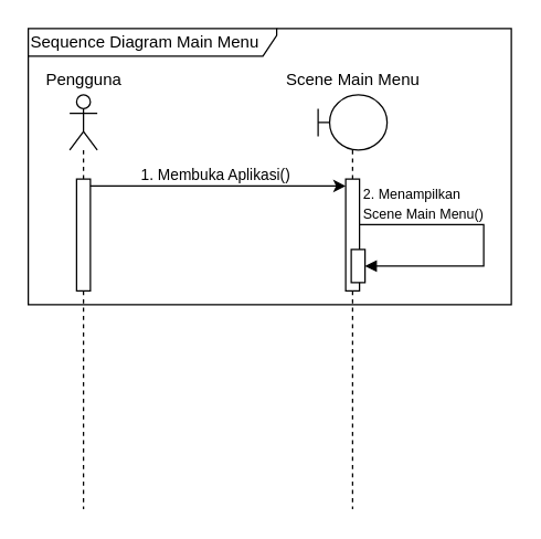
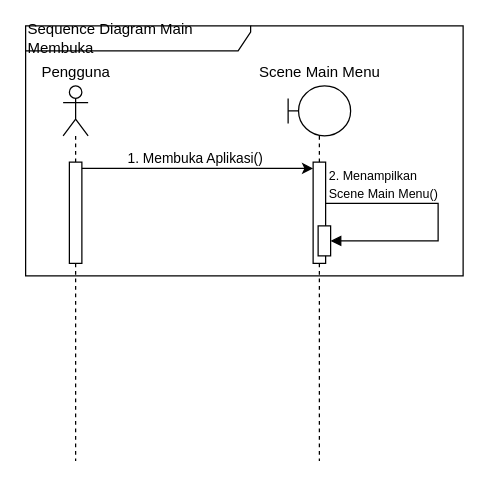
  <mxCell id="0" />
  <mxCell id="1" parent="0" />
  <mxCell id="2" value="&lt;div&gt;&lt;/div&gt;" style="shape=umlLifeline;perimeter=lifelinePerimeter;whiteSpace=wrap;html=1;container=1;dropTarget=0;collapsible=0;recursiveResize=0;outlineConnect=0;portConstraint=eastwest;newEdgeStyle={&quot;curved&quot;:0,&quot;rounded&quot;:0};participant=umlActor;size=40;" parent="1" vertex="1"><mxGeometry x="50" y="68" width="20" height="300" as="geometry" /></mxCell>
  <mxCell id="3" value="" style="html=1;points=[[0,0,0,0,5],[0,1,0,0,-5],[1,0,0,0,5],[1,1,0,0,-5]];perimeter=orthogonalPerimeter;outlineConnect=0;targetShapes=umlLifeline;portConstraint=eastwest;newEdgeStyle={&quot;curved&quot;:0,&quot;rounded&quot;:0};" parent="2" vertex="1"><mxGeometry x="5" y="61" width="10" height="81" as="geometry" /></mxCell>
  <mxCell id="4" value="&lt;div&gt;Pengguna&lt;/div&gt;" style="text;html=1;align=center;verticalAlign=middle;resizable=0;points=[];autosize=1;strokeColor=none;fillColor=none;" parent="1" vertex="1"><mxGeometry x="20" y="42" width="80" height="30" as="geometry" /></mxCell>
  <mxCell id="5" value="" style="shape=umlLifeline;perimeter=lifelinePerimeter;whiteSpace=wrap;html=1;container=1;dropTarget=0;collapsible=0;recursiveResize=0;outlineConnect=0;portConstraint=eastwest;newEdgeStyle={&quot;curved&quot;:0,&quot;rounded&quot;:0};participant=umlBoundary;" parent="1" vertex="1"><mxGeometry x="230" y="68" width="50" height="300" as="geometry" /></mxCell>
  <mxCell id="6" value="" style="html=1;points=[[0,0,0,0,5],[0,1,0,0,-5],[1,0,0,0,5],[1,1,0,0,-5]];perimeter=orthogonalPerimeter;outlineConnect=0;targetShapes=umlLifeline;portConstraint=eastwest;newEdgeStyle={&quot;curved&quot;:0,&quot;rounded&quot;:0};" parent="5" vertex="1"><mxGeometry x="20" y="61" width="10" height="81" as="geometry" /></mxCell>
  <mxCell id="7" value="" style="html=1;align=left;spacingLeft=2;endArrow=block;rounded=0;edgeStyle=orthogonalEdgeStyle;curved=0;rounded=0;" parent="5" source="6" target="8" edge="1"><mxGeometry x="-1" y="22" relative="1" as="geometry"><mxPoint x="30" y="94" as="sourcePoint" /><Array as="points"><mxPoint x="120" y="94" /><mxPoint x="120" y="124" /></Array><mxPoint x="35" y="124" as="targetPoint" /><mxPoint as="offset" /></mxGeometry></mxCell>
  <mxCell id="8" value="" style="html=1;points=[[0,0,0,0,5],[0,1,0,0,-5],[1,0,0,0,5],[1,1,0,0,-5]];perimeter=orthogonalPerimeter;outlineConnect=0;targetShapes=umlLifeline;portConstraint=eastwest;newEdgeStyle={&quot;curved&quot;:0,&quot;rounded&quot;:0};" parent="5" vertex="1"><mxGeometry x="24" y="112" width="10" height="24" as="geometry" /></mxCell>
  <mxCell id="9" value="&lt;div&gt;Scene Main Menu&lt;/div&gt;" style="text;html=1;align=center;verticalAlign=middle;resizable=0;points=[];autosize=1;strokeColor=none;fillColor=none;" parent="1" vertex="1"><mxGeometry x="195" y="42" width="120" height="30" as="geometry" /></mxCell>
  <mxCell id="10" style="edgeStyle=orthogonalEdgeStyle;rounded=0;orthogonalLoop=1;jettySize=auto;html=1;curved=0;entryX=0;entryY=0;entryDx=0;entryDy=5;entryPerimeter=0;exitX=1;exitY=0;exitDx=0;exitDy=5;exitPerimeter=0;" parent="1" source="3" target="6" edge="1"><mxGeometry relative="1" as="geometry" /></mxCell>
  <mxCell id="11" value="1. Membuka Aplikasi()" style="edgeLabel;html=1;align=left;verticalAlign=middle;resizable=0;points=[];" parent="10" vertex="1" connectable="0"><mxGeometry x="-0.33" y="1" relative="1" as="geometry"><mxPoint x="-27" y="-8" as="offset" /></mxGeometry></mxCell>
  <mxCell id="12" value="&lt;span style=&quot;font-size: 10px;&quot;&gt;2. Menampilkan&amp;nbsp;&lt;/span&gt;&lt;div&gt;&lt;span style=&quot;font-size: 10px;&quot;&gt;Scene&amp;nbsp;&lt;/span&gt;&lt;span style=&quot;font-size: 10px;&quot;&gt;Main Menu()&lt;/span&gt;&lt;/div&gt;" style="edgeLabel;html=1;align=left;verticalAlign=middle;resizable=0;points=[];" parent="10" vertex="1" connectable="0"><mxGeometry x="-0.33" y="1" relative="1" as="geometry"><mxPoint x="134" y="13" as="offset" /></mxGeometry></mxCell>
- <mxCell id="13" value="Sequence Diagram Main Menu" style="shape=umlFrame;whiteSpace=wrap;html=1;pointerEvents=0;width=180;height=20;align=left;" parent="1" vertex="1"><mxGeometry x="20" y="20" width="350" height="200" as="geometry" /></mxCell>
+ <mxCell id="13" value="Sequence Diagram Main Membuka" style="shape=umlFrame;whiteSpace=wrap;html=1;pointerEvents=0;width=180;height=20;align=left;" parent="1" vertex="1"><mxGeometry x="20" y="20" width="350" height="200" as="geometry" /></mxCell>
